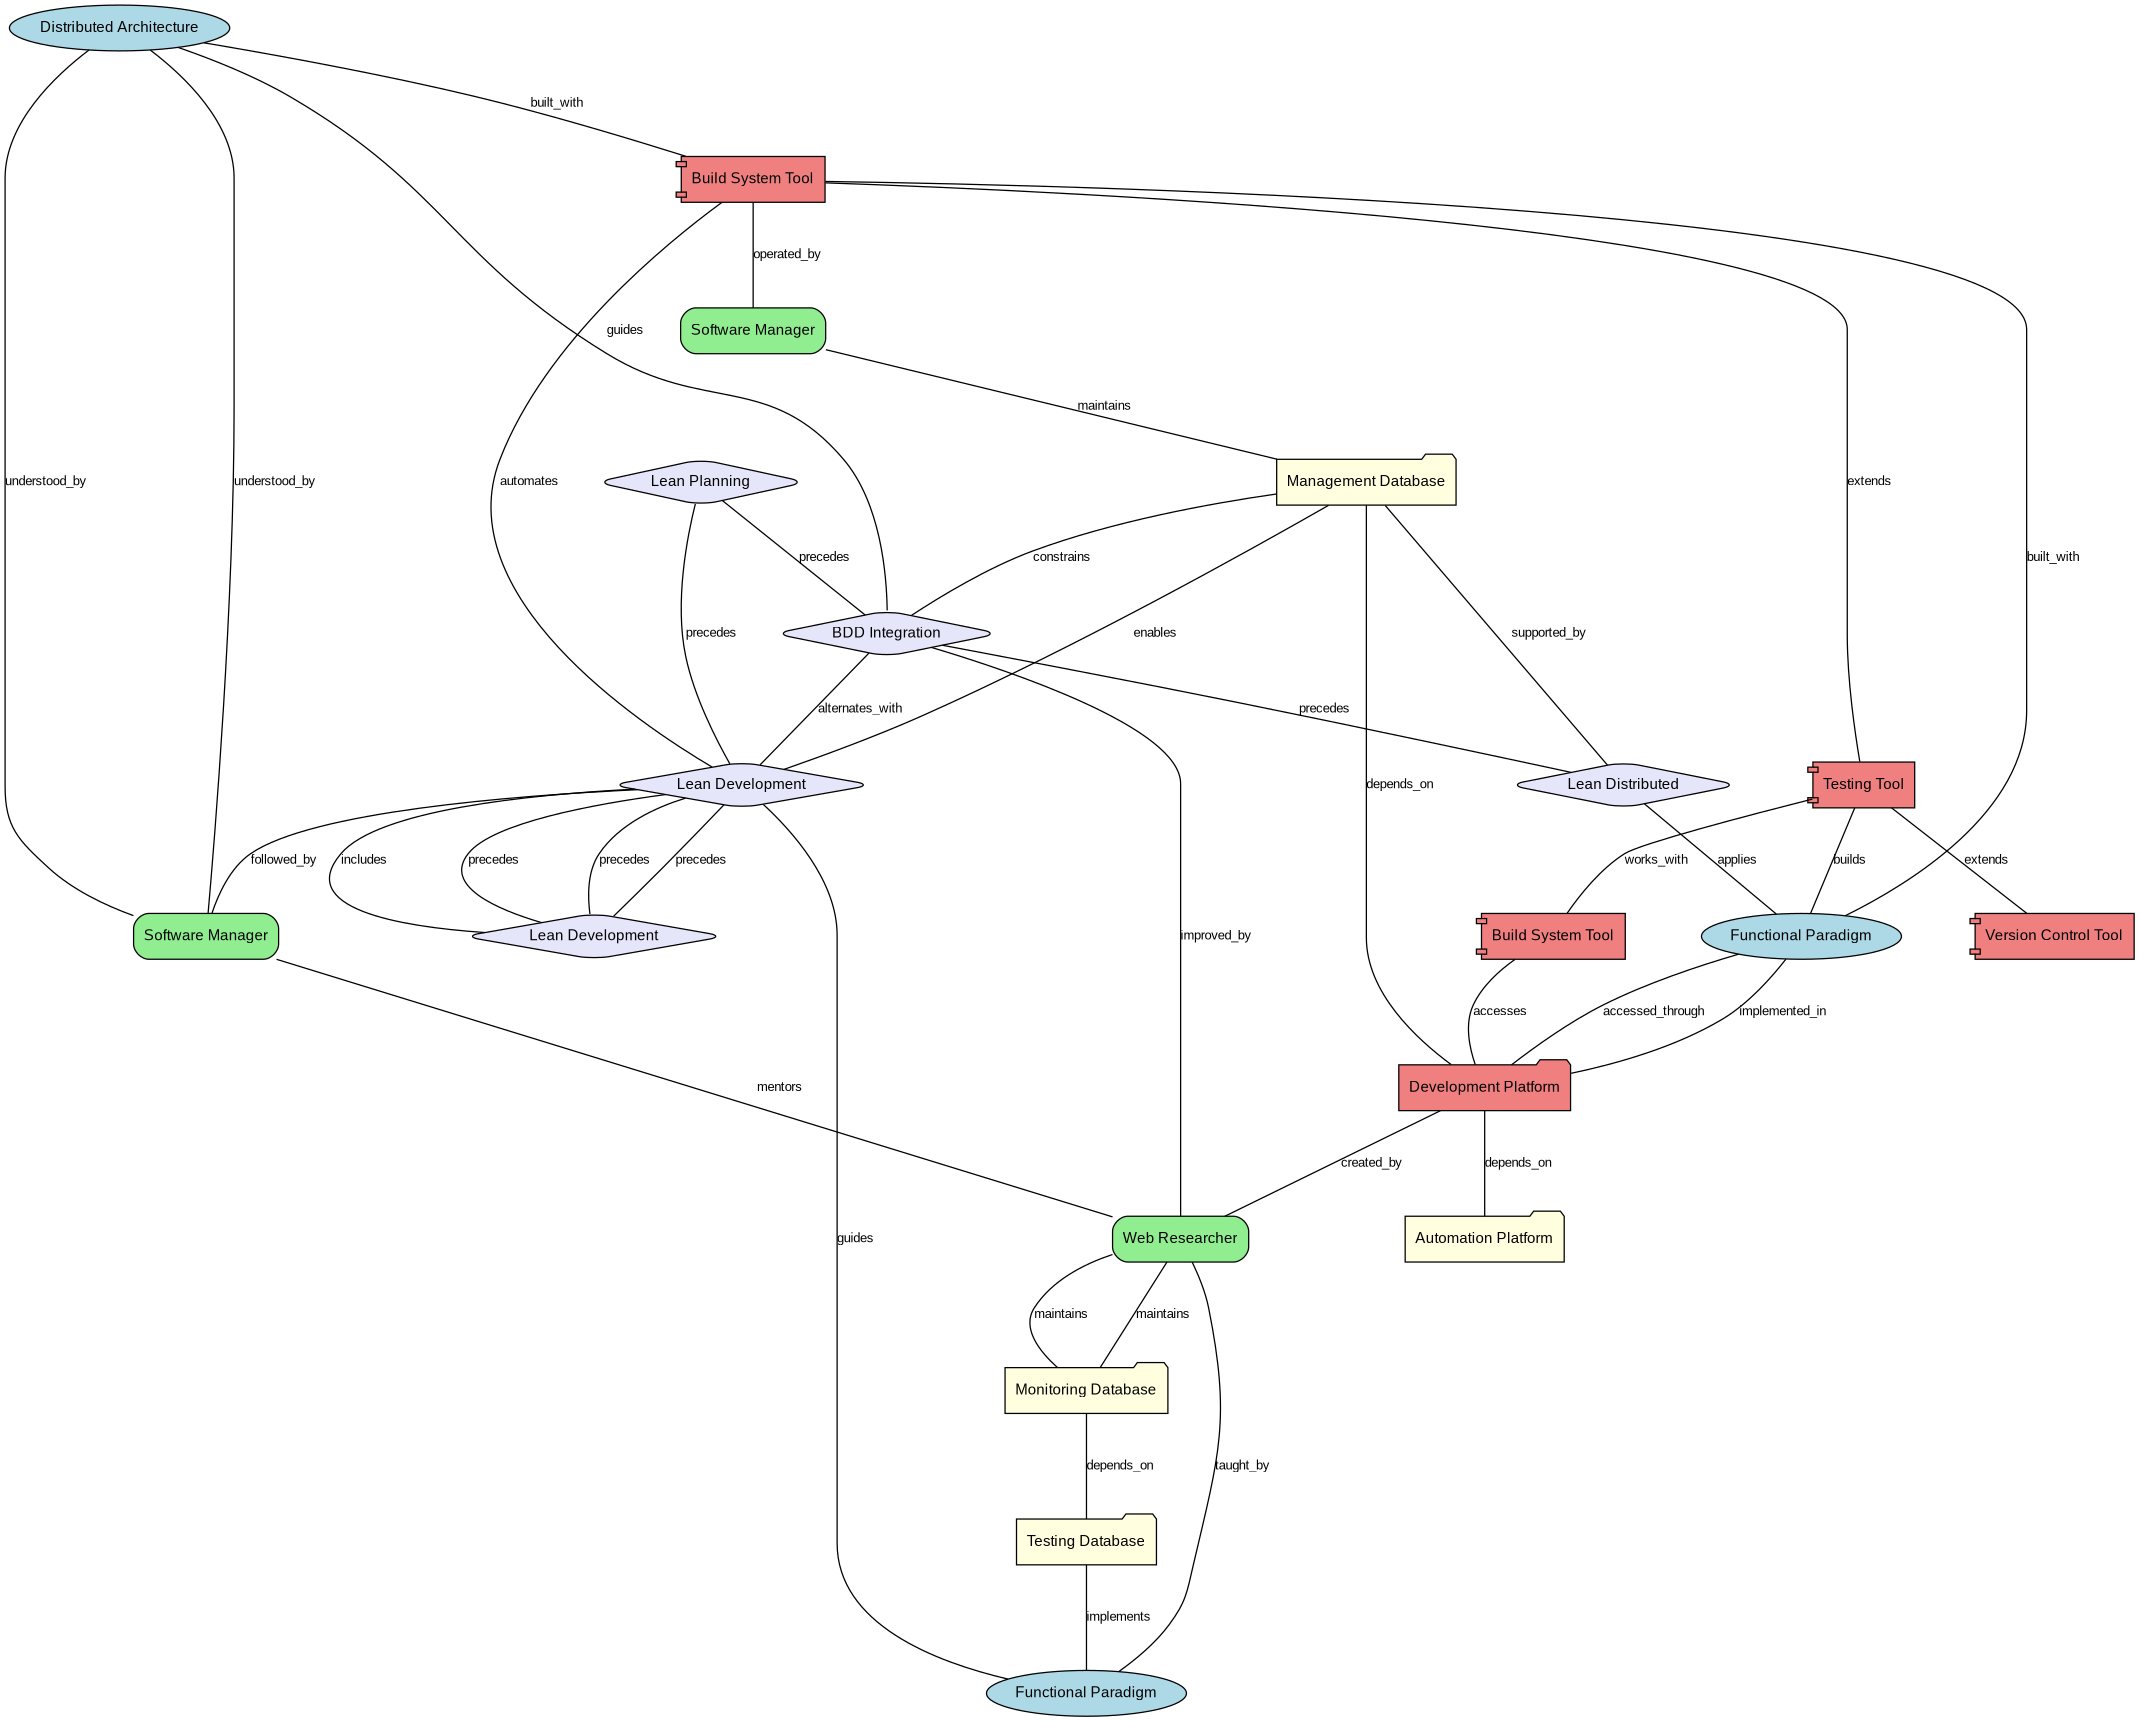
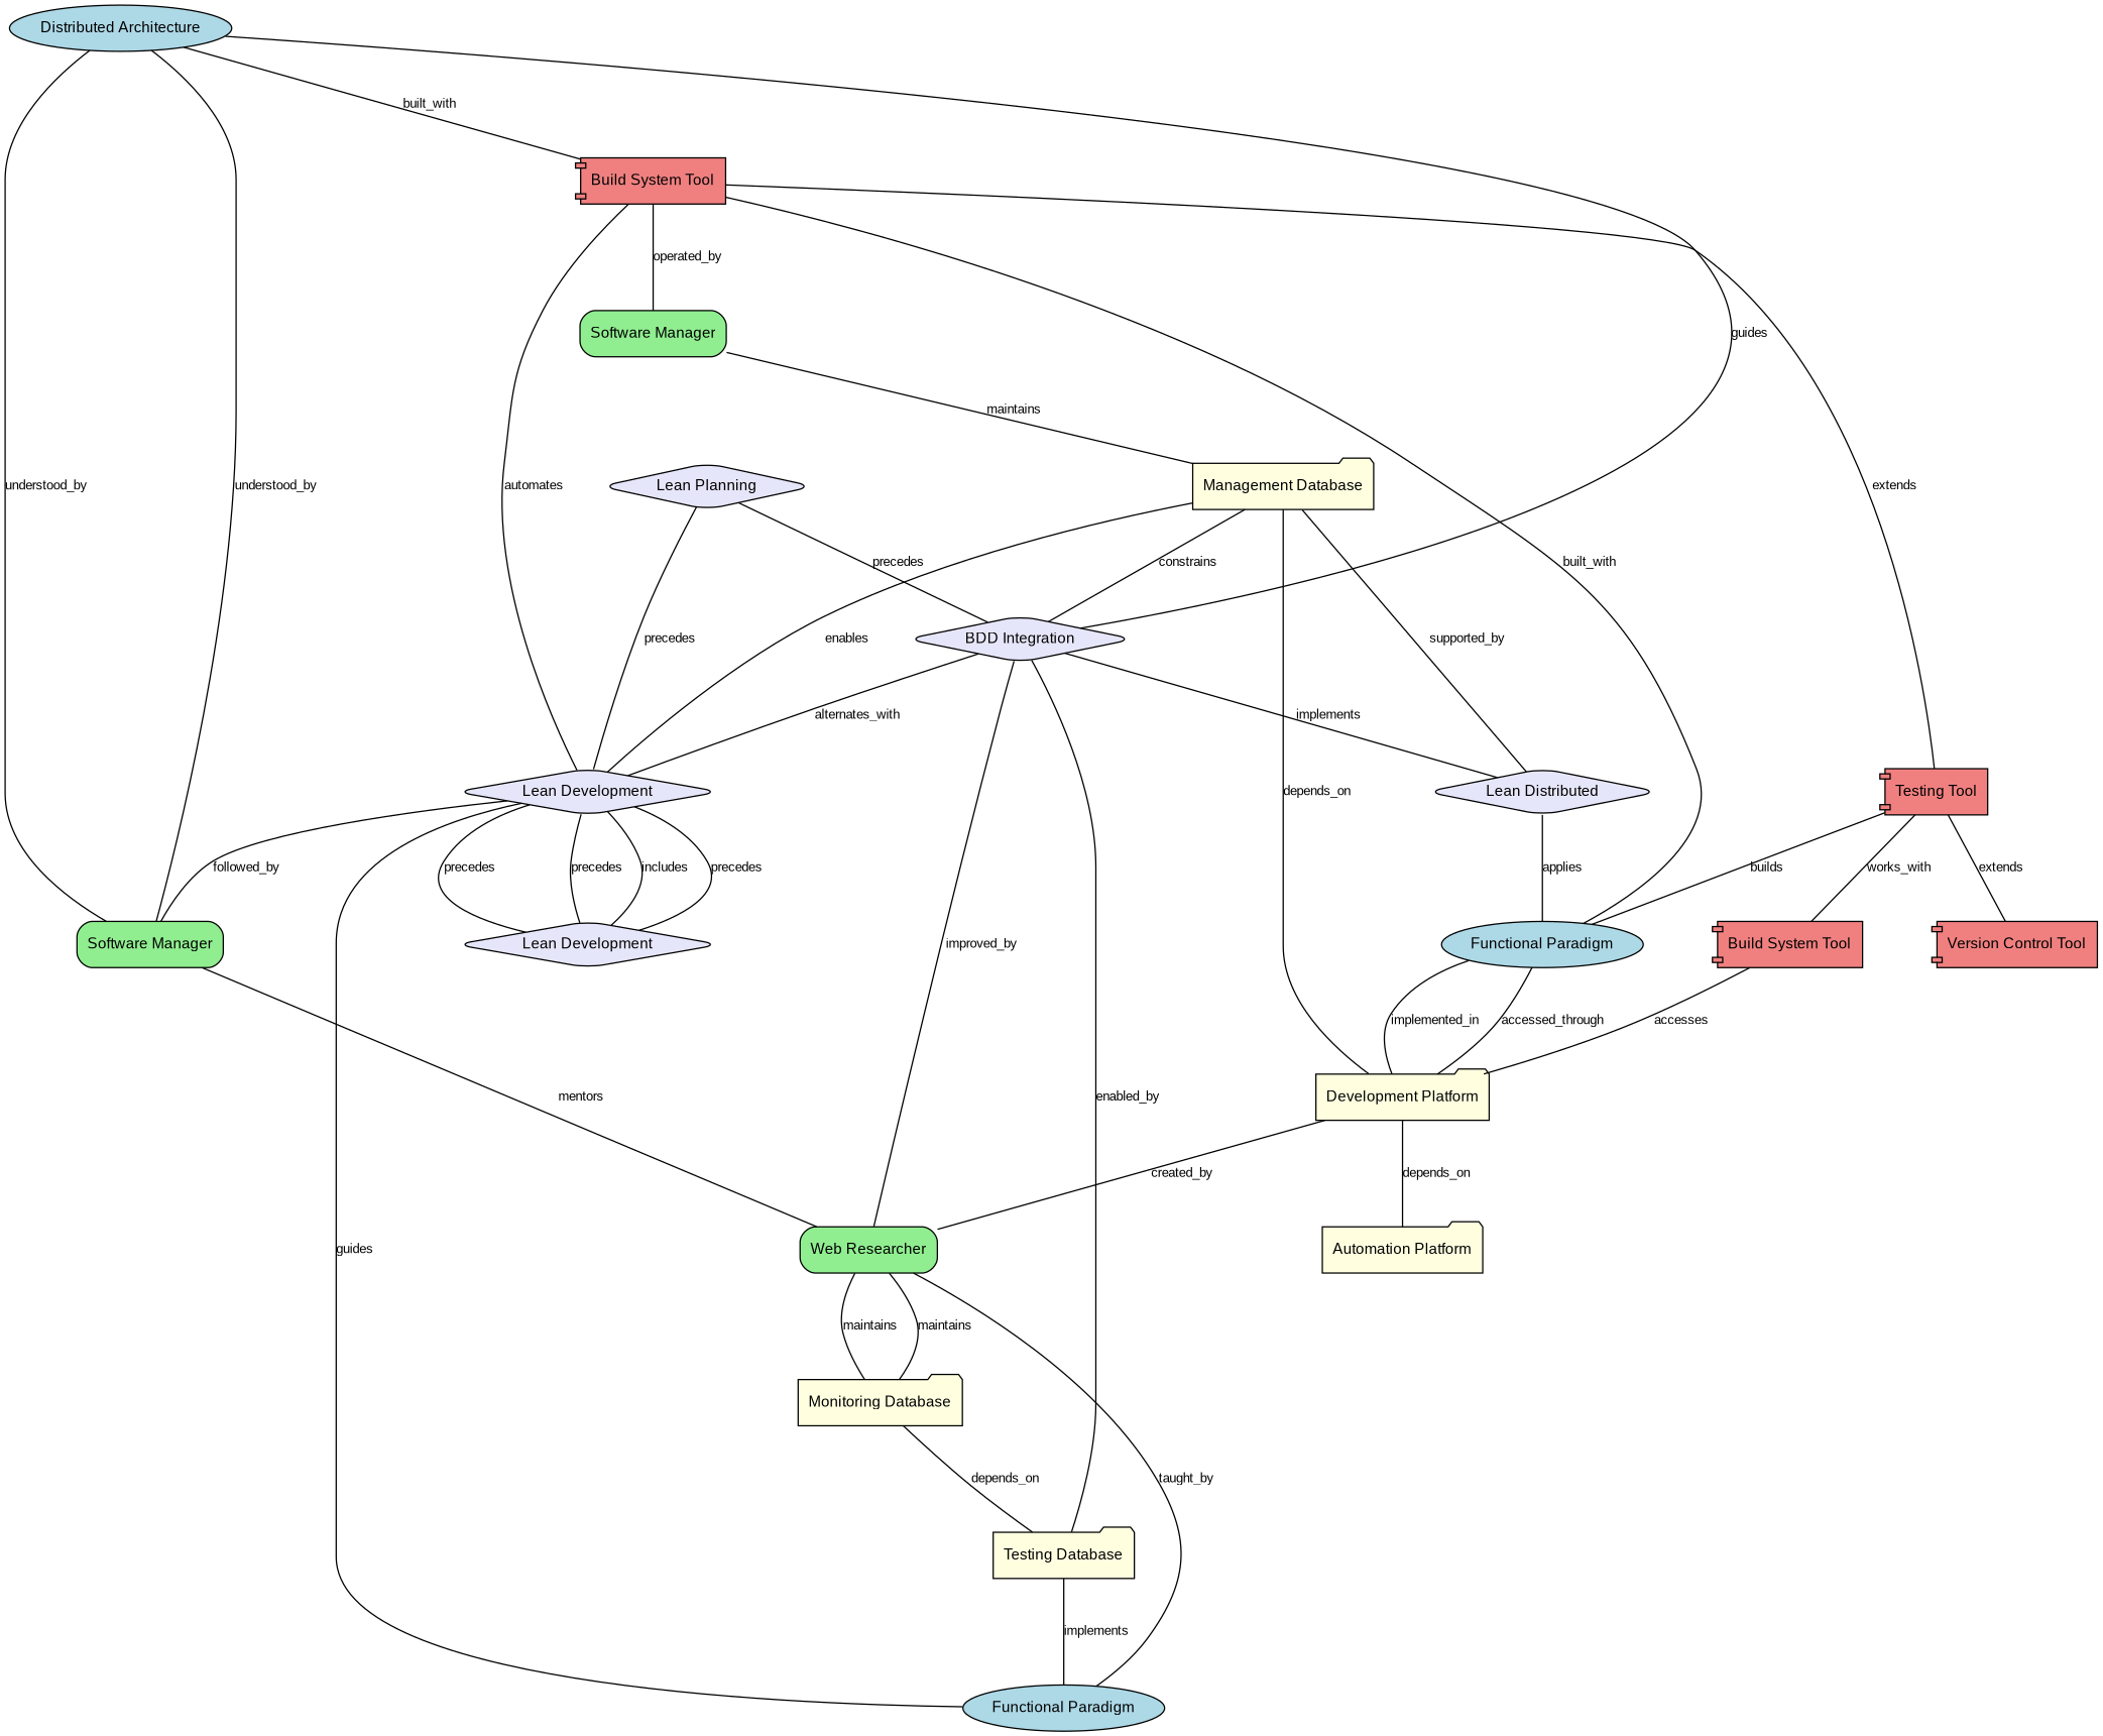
  graph {
    nodesep=0.8
    rankdir=TB
    ranksep=1.0
    splines=true
    node [fillcolor=lavender fontname=Arial fontsize=12 shape=diamond style="rounded,filled"]
    edge [fontname=Arial fontsize=10 weight=5]
    n1 [fillcolor=lightcoral label="Build System Tool" shape=component]
    n2 [label="Lean Development"]
    n3 [fillcolor=lightgreen label="Software Manager" shape=box]
    n4 [fillcolor=lightcoral label="Testing Tool" shape=component]
    n5 [fillcolor=lightgreen label="Software Manager" shape=box]
    n6 [label="Lean Development"]
    n7 [fillcolor=lightyellow label="Management Database" shape=folder]
    n8 [fillcolor=lightblue label="Functional Paradigm" shape=ellipse]
    n9 [fillcolor=lightcoral label="Build System Tool" shape=component]
    n10 [fillcolor=lightcoral label="Version Control Tool" shape=component]
    n11 [fillcolor=lightyellow label="Automation Platform" shape=folder]
    n12 [label="Lean Distributed"]
    n13 [label="BDD Integration"]
-   n14 [fillcolor=lightcoral label="Development Platform" shape=folder]
+   n14 [fillcolor=lightyellow label="Development Platform" shape=folder]
    n15 [fillcolor=lightblue label="Distributed Architecture" shape=ellipse]
    n16 [fillcolor=lightyellow label="Testing Database" shape=folder]
    n17 [fillcolor=lightgreen label="Web Researcher" shape=box]
    n18 [fillcolor=lightblue label="Functional Paradigm" shape=ellipse]
    n19 [fillcolor=lightyellow label="Monitoring Database" shape=folder]
    n20 [label="Lean Planning"]
    n1 -- n2 [label=automates weight=2]
    n1 -- n3 [label=operated_by]
    n1 -- n4 [label=extends weight=3]
    n2 -- n5 [label=followed_by]
    n2 -- n6 [label=includes weight=6]
    n3 -- n7 [label=maintains weight=2]
    n4 -- n8 [label=builds weight=10]
    n4 -- n9 [label=works_with weight=4]
    n4 -- n10 [label=extends]
    n5 -- n17 [label=mentors]
    n6 -- n2 [label=precedes weight=2]
    n6 -- n2 [label=precedes weight=6]
    n6 -- n2 [label=precedes weight=10]
    n7 -- n2 [label=enables weight=6]
    n7 -- n13 [label=constrains weight=2]
    n7 -- n14 [label=depends_on weight=8]
    n8 -- n1 [label=built_with weight=1]
    n8 -- n14 [label=implemented_in weight=8]
    n8 -- n14 [label=accessed_through weight=3]
    n9 -- n14 [label=accesses weight=4]
    n12 -- n7 [label=supported_by weight=8]
    n12 -- n8 [label=applies weight=10]
    n13 -- n2 [label=alternates_with weight=7]
-   n13 -- n12 [label=precedes]
+   n13 -- n12 [label=implements]
+   n13 -- n16 [label=enabled_by weight=9]
    n13 -- n17 [label=improved_by weight=6]
    n14 -- n11 [label=depends_on weight=1]
    n14 -- n17 [label=created_by weight=6]
    n15 -- n1 [label=built_with]
    n15 -- n5 [label=understood_by weight=8]
    n15 -- n5 [label=understood_by weight=1]
    n15 -- n13 [label=guides weight=2]
    n16 -- n18 [label=implements weight=10]
    n17 -- n19 [label=maintains weight=4]
    n17 -- n19 [label=maintains weight=7]
    n18 -- n2 [label=guides]
    n18 -- n17 [label=taught_by weight=3]
    n19 -- n16 [label=depends_on weight=3]
    n20 -- n2 [label=precedes]
    n20 -- n13 [label=precedes weight=8]
  }
